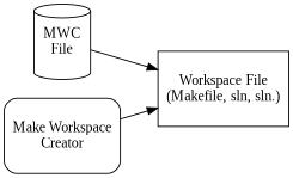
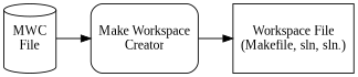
  digraph {
    fontname="Liberation Serif"
    rankdir=LR
    node [fontname="Liberation Serif" shape=box]
    edge [fontname="Liberation Serif"]
    n1 [height=1 label="MWC\nFile" shape=cylinder]
    n2 [height=1 label="Make Workspace\nCreator" style=rounded]
    n3 [height=1 label="Workspace File\n(Makefile, sln, sln.)"]
-   n1 -> n3
+   n1 -> n2
    n2 -> n3
  }
